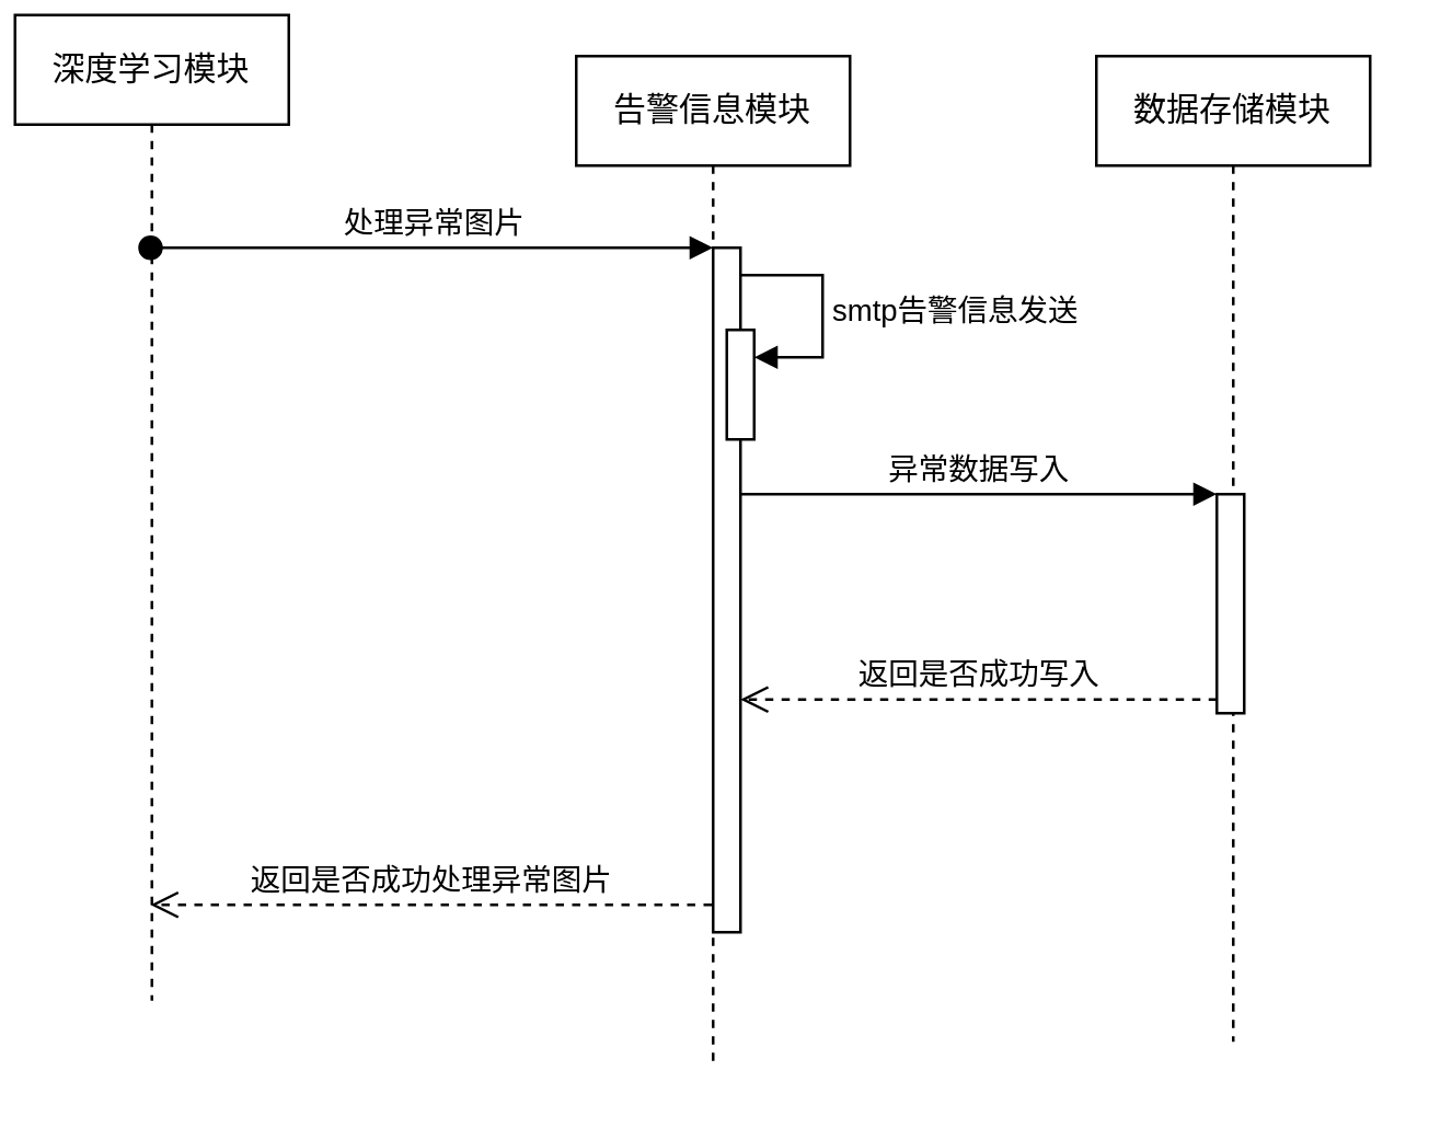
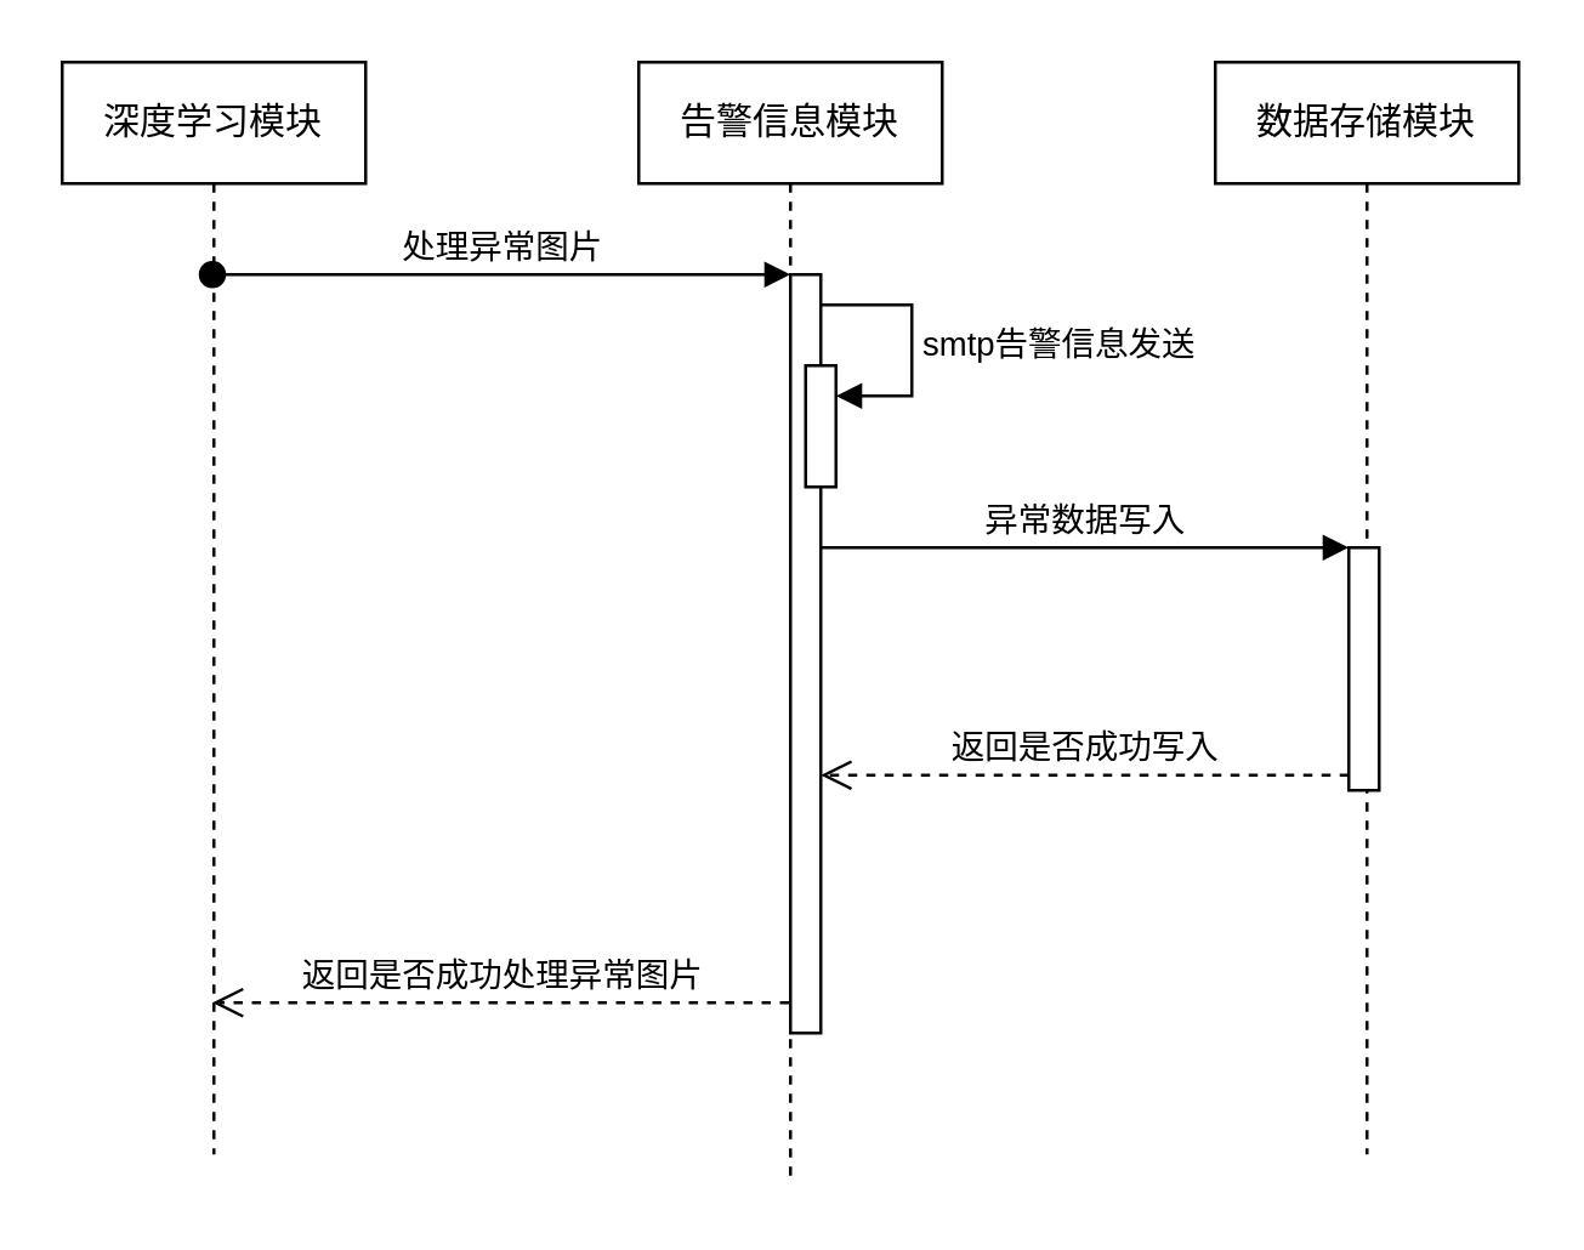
  <mxCell id="0" />
  <mxCell id="1" parent="0" />
- <mxCell id="2" value="深度学习模块" style="shape=umlLifeline;perimeter=lifelinePerimeter;whiteSpace=wrap;html=1;container=1;dropTarget=0;collapsible=0;recursiveResize=0;outlineConnect=0;portConstraint=eastwest;newEdgeStyle={&quot;edgeStyle&quot;:&quot;elbowEdgeStyle&quot;,&quot;elbow&quot;:&quot;vertical&quot;,&quot;curved&quot;:0,&quot;rounded&quot;:0};" vertex="1" parent="1"><mxGeometry x="5" y="5" width="100" height="360" as="geometry" /></mxCell>
+ <mxCell id="2" value="深度学习模块" style="shape=umlLifeline;perimeter=lifelinePerimeter;whiteSpace=wrap;html=1;container=1;dropTarget=0;collapsible=0;recursiveResize=0;outlineConnect=0;portConstraint=eastwest;newEdgeStyle={&quot;edgeStyle&quot;:&quot;elbowEdgeStyle&quot;,&quot;elbow&quot;:&quot;vertical&quot;,&quot;curved&quot;:0,&quot;rounded&quot;:0};" vertex="1" parent="1"><mxGeometry x="20" y="20" width="100" height="360" as="geometry" /></mxCell>
  <mxCell id="3" value="告警信息模块" style="shape=umlLifeline;perimeter=lifelinePerimeter;whiteSpace=wrap;html=1;container=1;dropTarget=0;collapsible=0;recursiveResize=0;outlineConnect=0;portConstraint=eastwest;newEdgeStyle={&quot;edgeStyle&quot;:&quot;elbowEdgeStyle&quot;,&quot;elbow&quot;:&quot;vertical&quot;,&quot;curved&quot;:0,&quot;rounded&quot;:0};" vertex="1" parent="1"><mxGeometry x="210" y="20" width="100" height="370" as="geometry" /></mxCell>
  <mxCell id="4" value="" style="html=1;points=[];perimeter=orthogonalPerimeter;outlineConnect=0;targetShapes=umlLifeline;portConstraint=eastwest;newEdgeStyle={&quot;edgeStyle&quot;:&quot;elbowEdgeStyle&quot;,&quot;elbow&quot;:&quot;vertical&quot;,&quot;curved&quot;:0,&quot;rounded&quot;:0};" vertex="1" parent="3"><mxGeometry x="50" y="70" width="10" height="250" as="geometry" /></mxCell>
  <mxCell id="5" value="" style="html=1;points=[];perimeter=orthogonalPerimeter;outlineConnect=0;targetShapes=umlLifeline;portConstraint=eastwest;newEdgeStyle={&quot;edgeStyle&quot;:&quot;elbowEdgeStyle&quot;,&quot;elbow&quot;:&quot;vertical&quot;,&quot;curved&quot;:0,&quot;rounded&quot;:0};" vertex="1" parent="3"><mxGeometry x="55" y="100" width="10" height="40" as="geometry" /></mxCell>
  <mxCell id="6" value="smtp告警信息发送" style="html=1;align=left;spacingLeft=2;endArrow=block;rounded=0;edgeStyle=orthogonalEdgeStyle;curved=0;rounded=0;" edge="1" target="5" parent="3"><mxGeometry relative="1" as="geometry"><mxPoint x="60" y="80" as="sourcePoint" /><Array as="points"><mxPoint x="90" y="110" /></Array></mxGeometry></mxCell>
  <mxCell id="7" value="数据存储模块" style="shape=umlLifeline;perimeter=lifelinePerimeter;whiteSpace=wrap;html=1;container=1;dropTarget=0;collapsible=0;recursiveResize=0;outlineConnect=0;portConstraint=eastwest;newEdgeStyle={&quot;edgeStyle&quot;:&quot;elbowEdgeStyle&quot;,&quot;elbow&quot;:&quot;vertical&quot;,&quot;curved&quot;:0,&quot;rounded&quot;:0};" vertex="1" parent="1"><mxGeometry x="400" y="20" width="100" height="360" as="geometry" /></mxCell>
  <mxCell id="8" value="" style="html=1;points=[];perimeter=orthogonalPerimeter;outlineConnect=0;targetShapes=umlLifeline;portConstraint=eastwest;newEdgeStyle={&quot;edgeStyle&quot;:&quot;elbowEdgeStyle&quot;,&quot;elbow&quot;:&quot;vertical&quot;,&quot;curved&quot;:0,&quot;rounded&quot;:0};" vertex="1" parent="7"><mxGeometry x="44" y="160" width="10" height="80" as="geometry" /></mxCell>
  <mxCell id="9" value="返回是否成功写入" style="html=1;verticalAlign=bottom;endArrow=open;dashed=1;endSize=8;edgeStyle=elbowEdgeStyle;elbow=vertical;curved=0;rounded=0;" edge="1" source="8" parent="7"><mxGeometry x="0.004" relative="1" as="geometry"><mxPoint x="-130" y="235" as="targetPoint" /><mxPoint as="offset" /></mxGeometry></mxCell>
  <mxCell id="10" value="处理异常图片" style="html=1;verticalAlign=bottom;startArrow=oval;endArrow=block;startSize=8;edgeStyle=elbowEdgeStyle;elbow=vertical;curved=0;rounded=0;" edge="1" target="4" parent="1" source="2"><mxGeometry relative="1" as="geometry"><mxPoint x="200" y="90" as="sourcePoint" /><Array as="points"><mxPoint x="160" y="90" /></Array></mxGeometry></mxCell>
  <mxCell id="11" value="异常数据写入" style="html=1;verticalAlign=bottom;endArrow=block;edgeStyle=elbowEdgeStyle;elbow=vertical;curved=0;rounded=0;" edge="1" target="8" parent="1" source="4"><mxGeometry relative="1" as="geometry"><mxPoint x="274" y="180" as="sourcePoint" /><Array as="points"><mxPoint x="360" y="180" /></Array></mxGeometry></mxCell>
  <mxCell id="12" value="返回是否成功处理异常图片" style="html=1;verticalAlign=bottom;endArrow=open;dashed=1;endSize=8;edgeStyle=elbowEdgeStyle;elbow=vertical;curved=0;rounded=0;" edge="1" parent="1" source="3" target="2"><mxGeometry relative="1" as="geometry"><mxPoint x="220" y="300" as="sourcePoint" /><mxPoint x="140" y="300" as="targetPoint" /><Array as="points"><mxPoint x="160" y="330" /></Array></mxGeometry></mxCell>
